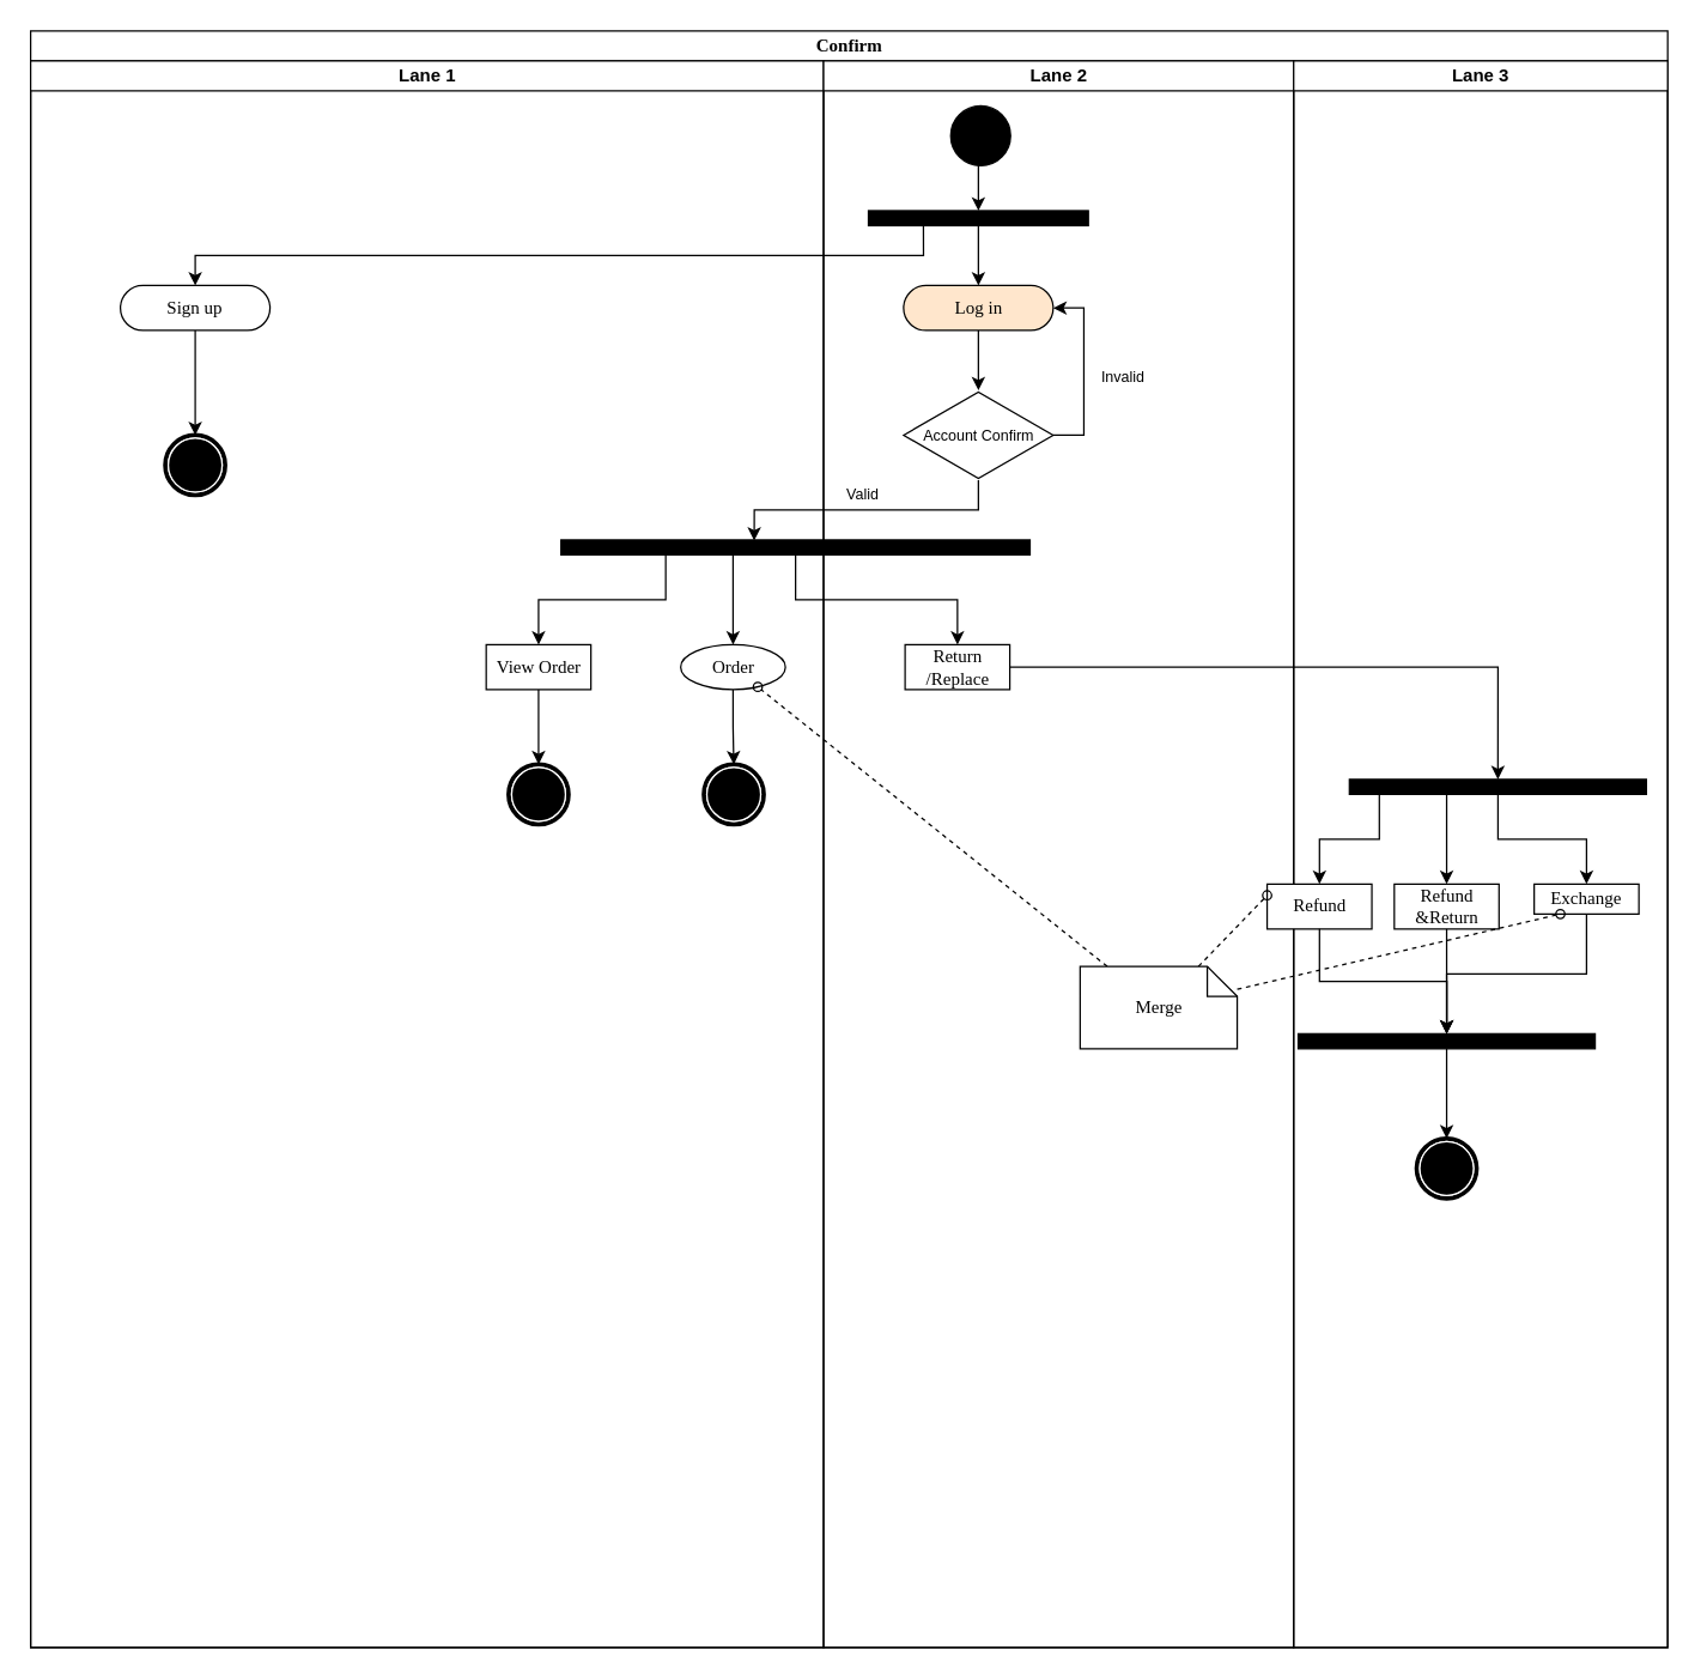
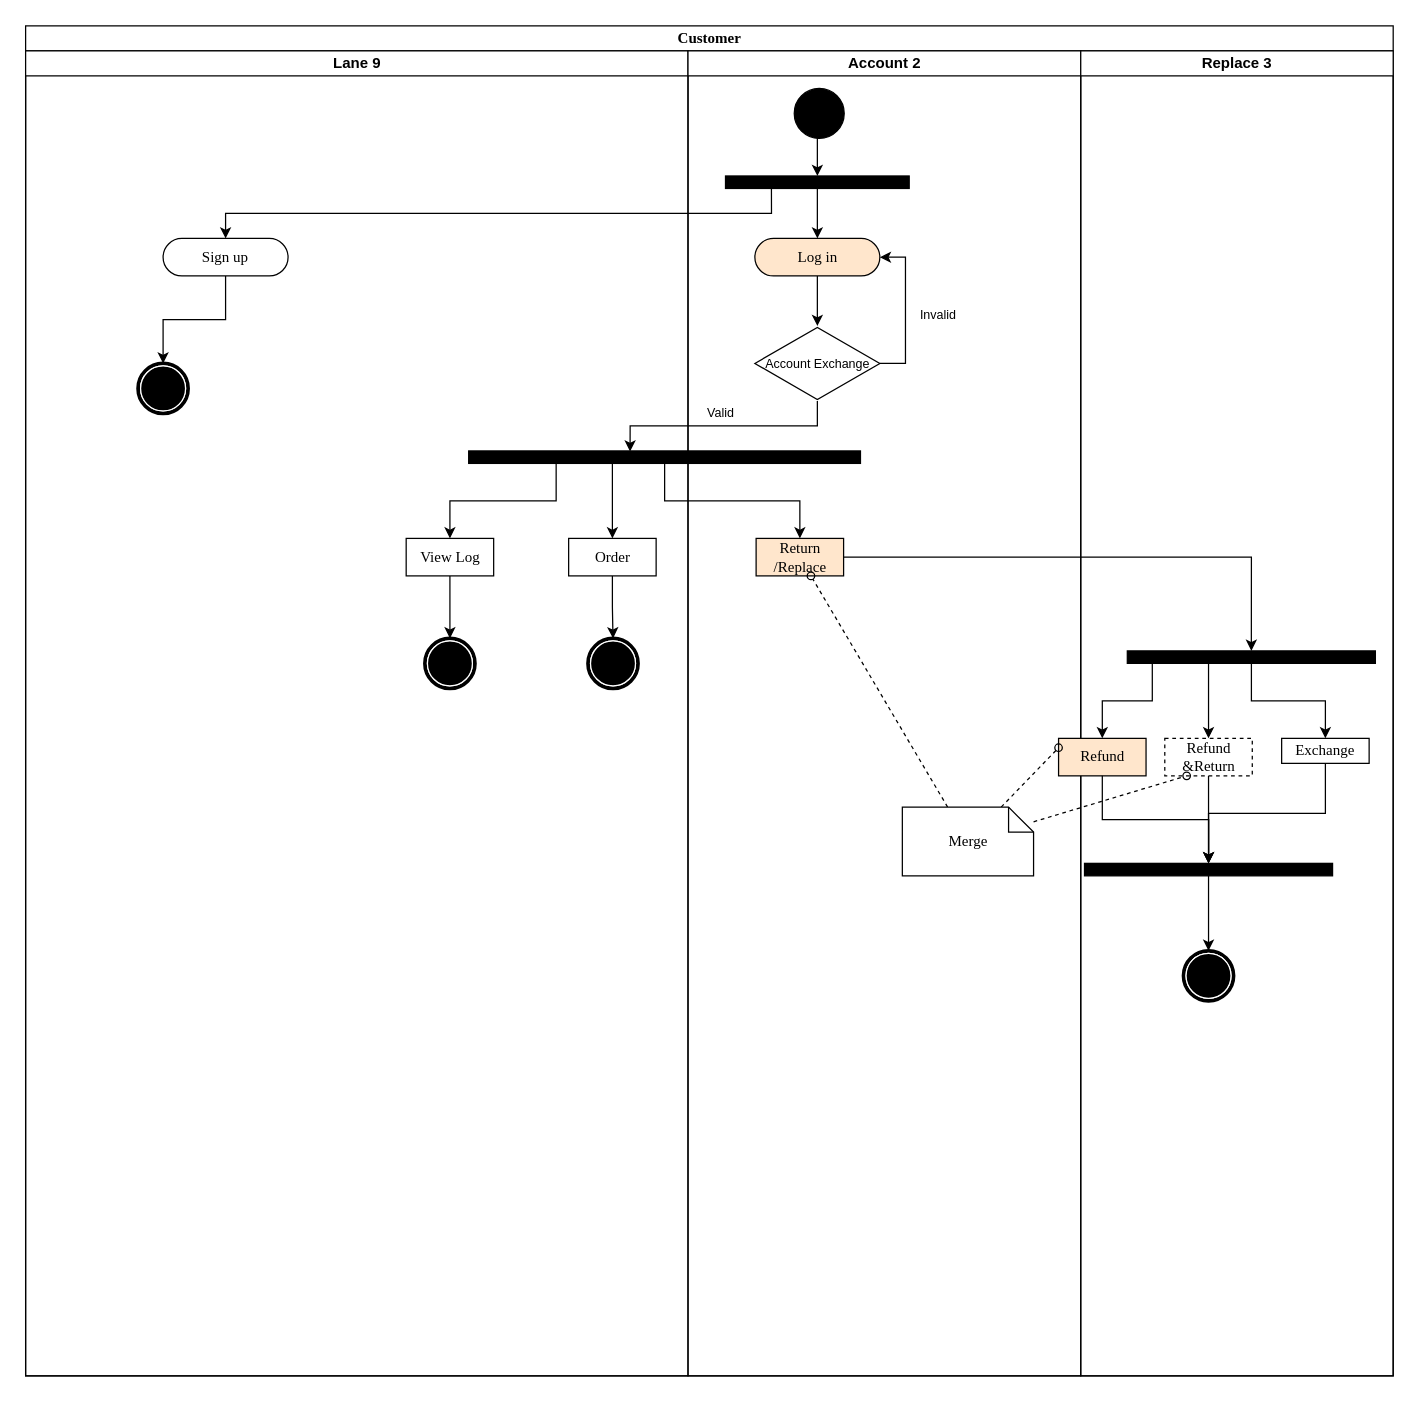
  <mxCell id="0" />
  <mxCell id="1" parent="0" />
- <mxCell id="2" value="Confirm" style="swimlane;html=1;childLayout=stackLayout;startSize=20;rounded=0;shadow=0;comic=0;labelBackgroundColor=none;strokeWidth=1;fontFamily=Verdana;fontSize=12;align=center;" parent="1" vertex="1"><mxGeometry x="20" y="20" width="1094.25" height="1080" as="geometry" /></mxCell>
- <mxCell id="3" value="Lane 1" style="swimlane;html=1;startSize=20;" parent="2" vertex="1"><mxGeometry y="20" width="530" height="1060" as="geometry" /></mxCell>
+ <mxCell id="2" value="Customer" style="swimlane;html=1;childLayout=stackLayout;startSize=20;rounded=0;shadow=0;comic=0;labelBackgroundColor=none;strokeWidth=1;fontFamily=Verdana;fontSize=12;align=center;" parent="1" vertex="1"><mxGeometry x="20" y="20" width="1094.25" height="1080" as="geometry" /></mxCell>
+ <mxCell id="3" value="Lane 9" style="swimlane;html=1;startSize=20;" parent="2" vertex="1"><mxGeometry y="20" width="530" height="1060" as="geometry" /></mxCell>
  <mxCell id="4" style="edgeStyle=orthogonalEdgeStyle;rounded=0;orthogonalLoop=1;jettySize=auto;html=1;entryX=0.5;entryY=0;entryDx=0;entryDy=0;" edge="1" parent="3" source="5" target="6"><mxGeometry relative="1" as="geometry" /></mxCell>
- <mxCell id="5" value="Sign up" style="rounded=1;whiteSpace=wrap;html=1;shadow=0;comic=0;labelBackgroundColor=none;strokeWidth=1;fontFamily=Verdana;fontSize=12;align=center;arcSize=50;" parent="3" vertex="1"><mxGeometry x="60" y="150" width="100" height="30" as="geometry" /></mxCell>
+ <mxCell id="5" value="Sign up" style="rounded=1;whiteSpace=wrap;html=1;shadow=0;comic=0;labelBackgroundColor=none;strokeWidth=1;fontFamily=Verdana;fontSize=12;align=center;arcSize=50;" parent="3" vertex="1"><mxGeometry x="110" y="150" width="100" height="30" as="geometry" /></mxCell>
  <mxCell id="6" value="" style="shape=mxgraph.bpmn.shape;html=1;verticalLabelPosition=bottom;labelBackgroundColor=#ffffff;verticalAlign=top;perimeter=ellipsePerimeter;outline=end;symbol=terminate;rounded=0;shadow=0;comic=0;strokeWidth=1;fontFamily=Verdana;fontSize=12;align=center;" vertex="1" parent="3"><mxGeometry x="90" y="250" width="40" height="40" as="geometry" /></mxCell>
  <mxCell id="7" value="" style="shape=mxgraph.bpmn.shape;html=1;verticalLabelPosition=bottom;labelBackgroundColor=#ffffff;verticalAlign=top;perimeter=ellipsePerimeter;outline=end;symbol=terminate;rounded=0;shadow=0;comic=0;strokeWidth=1;fontFamily=Verdana;fontSize=12;align=center;" vertex="1" parent="3"><mxGeometry x="450" y="470" width="40" height="40" as="geometry" /></mxCell>
  <mxCell id="8" style="edgeStyle=orthogonalEdgeStyle;rounded=0;orthogonalLoop=1;jettySize=auto;html=1;exitX=0.25;exitY=1;exitDx=0;exitDy=0;entryX=0.5;entryY=0;entryDx=0;entryDy=0;endArrow=classic;endFill=1;" parent="2" source="12" target="5" edge="1"><mxGeometry relative="1" as="geometry" /></mxCell>
  <mxCell id="9" style="edgeStyle=orthogonalEdgeStyle;rounded=0;orthogonalLoop=1;jettySize=auto;html=1;entryX=0.5;entryY=0;entryDx=0;entryDy=0;fontSize=10;endArrow=classic;endFill=1;" parent="2" source="26" target="31" edge="1"><mxGeometry relative="1" as="geometry" /></mxCell>
- <mxCell id="10" value="Lane 2" style="swimlane;html=1;startSize=20;" parent="2" vertex="1"><mxGeometry x="530" y="20" width="314.25" height="1060" as="geometry" /></mxCell>
+ <mxCell id="10" value="Account 2" style="swimlane;html=1;startSize=20;" parent="2" vertex="1"><mxGeometry x="530" y="20" width="314.25" height="1060" as="geometry" /></mxCell>
  <mxCell id="11" style="edgeStyle=orthogonalEdgeStyle;rounded=0;orthogonalLoop=1;jettySize=auto;html=1;entryX=0.5;entryY=0;entryDx=0;entryDy=0;endArrow=classic;endFill=1;" parent="10" source="12" target="16" edge="1"><mxGeometry relative="1" as="geometry" /></mxCell>
  <mxCell id="12" value="" style="whiteSpace=wrap;html=1;rounded=0;shadow=0;comic=0;labelBackgroundColor=none;strokeWidth=1;fillColor=#000000;fontFamily=Verdana;fontSize=12;align=center;rotation=0;" parent="10" vertex="1"><mxGeometry x="30" y="100" width="147" height="10" as="geometry" /></mxCell>
  <mxCell id="13" style="edgeStyle=orthogonalEdgeStyle;rounded=0;orthogonalLoop=1;jettySize=auto;html=1;exitX=0.5;exitY=1;exitDx=0;exitDy=0;entryX=0.5;entryY=0;entryDx=0;entryDy=0;" parent="10" source="14" target="12" edge="1"><mxGeometry relative="1" as="geometry" /></mxCell>
  <mxCell id="14" value="" style="ellipse;whiteSpace=wrap;html=1;rounded=0;shadow=0;comic=0;labelBackgroundColor=none;strokeWidth=1;fillColor=#000000;fontFamily=Verdana;fontSize=12;align=center;" parent="10" vertex="1"><mxGeometry x="85" y="30" width="40" height="40" as="geometry" /></mxCell>
  <mxCell id="15" style="edgeStyle=orthogonalEdgeStyle;rounded=0;orthogonalLoop=1;jettySize=auto;html=1;exitX=0.5;exitY=1;exitDx=0;exitDy=0;endArrow=classic;endFill=1;" parent="10" source="16" target="18" edge="1"><mxGeometry relative="1" as="geometry" /></mxCell>
  <mxCell id="16" value="Log in" style="rounded=1;whiteSpace=wrap;html=1;shadow=0;comic=0;labelBackgroundColor=none;strokeWidth=1;fontFamily=Verdana;fontSize=12;align=center;arcSize=50;fillColor=#ffe6cc;" parent="10" vertex="1"><mxGeometry x="53.5" y="150" width="100" height="30" as="geometry" /></mxCell>
  <mxCell id="17" value="Invalid" style="edgeStyle=orthogonalEdgeStyle;rounded=0;orthogonalLoop=1;jettySize=auto;html=1;entryX=1;entryY=0.5;entryDx=0;entryDy=0;fontSize=10;endArrow=classic;endFill=1;" parent="10" source="18" target="16" edge="1"><mxGeometry x="-0.04" y="-26" relative="1" as="geometry"><Array as="points"><mxPoint x="174" y="250" /><mxPoint x="174" y="165" /></Array><mxPoint as="offset" /></mxGeometry></mxCell>
- <mxCell id="18" value="&lt;font style=&quot;font-size: 10px;&quot;&gt;Account Confirm&lt;/font&gt;" style="html=1;whiteSpace=wrap;aspect=fixed;shape=isoRectangle;" parent="10" vertex="1"><mxGeometry x="53.5" y="220" width="100" height="60" as="geometry" /></mxCell>
+ <mxCell id="18" value="&lt;font style=&quot;font-size: 10px;&quot;&gt;Account Exchange&lt;/font&gt;" style="html=1;whiteSpace=wrap;aspect=fixed;shape=isoRectangle;" parent="10" vertex="1"><mxGeometry x="53.5" y="220" width="100" height="60" as="geometry" /></mxCell>
  <mxCell id="19" value="" style="whiteSpace=wrap;html=1;rounded=0;shadow=0;comic=0;labelBackgroundColor=none;strokeWidth=1;fillColor=#000000;fontFamily=Verdana;fontSize=12;align=center;rotation=0;" parent="10" vertex="1"><mxGeometry x="-175.5" y="320" width="313.5" height="10" as="geometry" /></mxCell>
  <mxCell id="20" style="edgeStyle=orthogonalEdgeStyle;rounded=0;orthogonalLoop=1;jettySize=auto;html=1;entryX=0.412;entryY=0.05;entryDx=0;entryDy=0;entryPerimeter=0;fontSize=10;endArrow=classic;endFill=1;" parent="10" source="18" target="19" edge="1"><mxGeometry relative="1" as="geometry" /></mxCell>
  <mxCell id="21" value="Valid" style="edgeLabel;html=1;align=center;verticalAlign=middle;resizable=0;points=[];fontSize=10;" parent="20" vertex="1" connectable="0"><mxGeometry x="-0.013" y="-2" relative="1" as="geometry"><mxPoint x="-4" y="-10" as="offset" /></mxGeometry></mxCell>
- <mxCell id="22" value="View Order" style="rounded=0;whiteSpace=wrap;html=1;shadow=0;comic=0;labelBackgroundColor=none;strokeWidth=1;fontFamily=Verdana;fontSize=12;align=center;arcSize=50;" parent="10" vertex="1"><mxGeometry x="-225.5" y="390" width="70" height="30" as="geometry" /></mxCell>
+ <mxCell id="22" value="View Log" style="rounded=0;whiteSpace=wrap;html=1;shadow=0;comic=0;labelBackgroundColor=none;strokeWidth=1;fontFamily=Verdana;fontSize=12;align=center;arcSize=50;" parent="10" vertex="1"><mxGeometry x="-225.5" y="390" width="70" height="30" as="geometry" /></mxCell>
  <mxCell id="23" style="edgeStyle=orthogonalEdgeStyle;rounded=0;orthogonalLoop=1;jettySize=auto;html=1;entryX=0.5;entryY=0;entryDx=0;entryDy=0;fontSize=10;endArrow=classic;endFill=1;" parent="10" source="19" target="22" edge="1"><mxGeometry relative="1" as="geometry"><Array as="points"><mxPoint x="-105.5" y="360" /><mxPoint x="-190.5" y="360" /></Array></mxGeometry></mxCell>
- <mxCell id="24" value="Order" style="ellipse;whiteSpace=wrap;html=1;shadow=0;comic=0;labelBackgroundColor=none;strokeWidth=1;fontFamily=Verdana;fontSize=12;align=center;arcSize=50;" parent="10" vertex="1"><mxGeometry x="-95.5" y="390" width="70" height="30" as="geometry" /></mxCell>
+ <mxCell id="24" value="Order" style="rounded=0;whiteSpace=wrap;html=1;shadow=0;comic=0;labelBackgroundColor=none;strokeWidth=1;fontFamily=Verdana;fontSize=12;align=center;arcSize=50;" parent="10" vertex="1"><mxGeometry x="-95.5" y="390" width="70" height="30" as="geometry" /></mxCell>
  <mxCell id="25" style="edgeStyle=orthogonalEdgeStyle;rounded=0;orthogonalLoop=1;jettySize=auto;html=1;entryX=0.5;entryY=0;entryDx=0;entryDy=0;fontSize=10;endArrow=classic;endFill=1;" parent="10" source="19" target="24" edge="1"><mxGeometry relative="1" as="geometry"><Array as="points"><mxPoint x="-60.5" y="350" /><mxPoint x="-60.5" y="350" /></Array></mxGeometry></mxCell>
- <mxCell id="26" value="Return&lt;br&gt;/Replace" style="rounded=0;whiteSpace=wrap;html=1;shadow=0;comic=0;labelBackgroundColor=none;strokeWidth=1;fontFamily=Verdana;fontSize=12;align=center;arcSize=50;" parent="10" vertex="1"><mxGeometry x="54.5" y="390" width="70" height="30" as="geometry" /></mxCell>
+ <mxCell id="26" value="Return&lt;br&gt;/Replace" style="rounded=0;whiteSpace=wrap;html=1;shadow=0;comic=0;labelBackgroundColor=none;strokeWidth=1;fontFamily=Verdana;fontSize=12;align=center;arcSize=50;fillColor=#ffe6cc;" parent="10" vertex="1"><mxGeometry x="54.5" y="390" width="70" height="30" as="geometry" /></mxCell>
  <mxCell id="27" style="edgeStyle=orthogonalEdgeStyle;rounded=0;orthogonalLoop=1;jettySize=auto;html=1;entryX=0.5;entryY=0;entryDx=0;entryDy=0;fontSize=10;endArrow=classic;endFill=1;" parent="10" source="19" target="26" edge="1"><mxGeometry relative="1" as="geometry" /></mxCell>
  <mxCell id="28" value="" style="shape=mxgraph.bpmn.shape;html=1;verticalLabelPosition=bottom;labelBackgroundColor=#ffffff;verticalAlign=top;perimeter=ellipsePerimeter;outline=end;symbol=terminate;rounded=0;shadow=0;comic=0;strokeWidth=1;fontFamily=Verdana;fontSize=12;align=center;" parent="10" vertex="1"><mxGeometry x="-210.5" y="470" width="40" height="40" as="geometry" /></mxCell>
  <mxCell id="29" style="edgeStyle=orthogonalEdgeStyle;rounded=0;orthogonalLoop=1;jettySize=auto;html=1;entryX=0.5;entryY=0;entryDx=0;entryDy=0;fontSize=10;endArrow=classic;endFill=1;" parent="10" source="22" target="28" edge="1"><mxGeometry relative="1" as="geometry" /></mxCell>
- <mxCell id="30" value="Lane 3" style="swimlane;html=1;startSize=20;" parent="2" vertex="1"><mxGeometry x="844.25" y="20" width="250" height="1060" as="geometry" /></mxCell>
+ <mxCell id="30" value="Replace 3" style="swimlane;html=1;startSize=20;" parent="2" vertex="1"><mxGeometry x="844.25" y="20" width="250" height="1060" as="geometry" /></mxCell>
  <mxCell id="31" value="" style="whiteSpace=wrap;html=1;rounded=0;shadow=0;comic=0;labelBackgroundColor=none;strokeWidth=1;fillColor=#000000;fontFamily=Verdana;fontSize=12;align=center;rotation=0;" parent="30" vertex="1"><mxGeometry x="37.25" y="480" width="198.5" height="10" as="geometry" /></mxCell>
- <mxCell id="32" value="Refund" style="rounded=0;whiteSpace=wrap;html=1;shadow=0;comic=0;labelBackgroundColor=none;strokeWidth=1;fontFamily=Verdana;fontSize=12;align=center;arcSize=50;" parent="30" vertex="1"><mxGeometry x="-17.75" y="550" width="70" height="30" as="geometry" /></mxCell>
+ <mxCell id="32" value="Refund" style="rounded=0;whiteSpace=wrap;html=1;shadow=0;comic=0;labelBackgroundColor=none;strokeWidth=1;fontFamily=Verdana;fontSize=12;align=center;arcSize=50;fillColor=#ffe6cc;" parent="30" vertex="1"><mxGeometry x="-17.75" y="550" width="70" height="30" as="geometry" /></mxCell>
  <mxCell id="33" style="edgeStyle=orthogonalEdgeStyle;rounded=0;orthogonalLoop=1;jettySize=auto;html=1;entryX=0.5;entryY=0;entryDx=0;entryDy=0;fontSize=10;endArrow=classic;endFill=1;" parent="30" source="31" target="32" edge="1"><mxGeometry relative="1" as="geometry"><Array as="points"><mxPoint x="57.25" y="520" /><mxPoint x="17.25" y="520" /></Array></mxGeometry></mxCell>
  <mxCell id="34" value="Exchange" style="rounded=0;whiteSpace=wrap;html=1;shadow=0;comic=0;labelBackgroundColor=none;strokeWidth=1;fontFamily=Verdana;fontSize=12;align=center;arcSize=50;" parent="30" vertex="1"><mxGeometry x="160.75" y="550" width="70" height="20" as="geometry" /></mxCell>
  <mxCell id="35" style="edgeStyle=orthogonalEdgeStyle;rounded=0;orthogonalLoop=1;jettySize=auto;html=1;entryX=0.5;entryY=0;entryDx=0;entryDy=0;fontSize=10;endArrow=classic;endFill=1;" parent="30" source="31" target="34" edge="1"><mxGeometry relative="1" as="geometry" /></mxCell>
- <mxCell id="36" value="Refund&lt;br&gt;&amp;amp;Return" style="rounded=0;whiteSpace=wrap;html=1;shadow=0;comic=0;labelBackgroundColor=none;strokeWidth=1;fontFamily=Verdana;fontSize=12;align=center;arcSize=50;" parent="30" vertex="1"><mxGeometry x="67.25" y="550" width="70" height="30" as="geometry" /></mxCell>
+ <mxCell id="36" value="Refund&lt;br&gt;&amp;amp;Return" style="rounded=0;whiteSpace=wrap;html=1;shadow=0;comic=0;labelBackgroundColor=none;strokeWidth=1;fontFamily=Verdana;fontSize=12;align=center;arcSize=50;dashed=1;" parent="30" vertex="1"><mxGeometry x="67.25" y="550" width="70" height="30" as="geometry" /></mxCell>
  <mxCell id="37" style="edgeStyle=orthogonalEdgeStyle;rounded=0;orthogonalLoop=1;jettySize=auto;html=1;entryX=0.5;entryY=0;entryDx=0;entryDy=0;fontSize=10;endArrow=classic;endFill=1;" parent="30" source="31" target="36" edge="1"><mxGeometry relative="1" as="geometry"><Array as="points"><mxPoint x="102.25" y="510" /><mxPoint x="102.25" y="510" /></Array></mxGeometry></mxCell>
  <mxCell id="38" value="" style="whiteSpace=wrap;html=1;rounded=0;shadow=0;comic=0;labelBackgroundColor=none;strokeWidth=1;fillColor=#000000;fontFamily=Verdana;fontSize=12;align=center;rotation=0;" parent="30" vertex="1"><mxGeometry x="3" y="650" width="198.5" height="10" as="geometry" /></mxCell>
  <mxCell id="39" style="edgeStyle=orthogonalEdgeStyle;rounded=0;orthogonalLoop=1;jettySize=auto;html=1;fontSize=10;endArrow=classic;endFill=1;" parent="30" source="32" target="38" edge="1"><mxGeometry relative="1" as="geometry" /></mxCell>
  <mxCell id="40" style="edgeStyle=orthogonalEdgeStyle;rounded=0;orthogonalLoop=1;jettySize=auto;html=1;entryX=0.5;entryY=0;entryDx=0;entryDy=0;fontSize=10;endArrow=classic;endFill=1;" parent="30" source="34" target="38" edge="1"><mxGeometry relative="1" as="geometry" /></mxCell>
  <mxCell id="41" style="edgeStyle=orthogonalEdgeStyle;rounded=0;orthogonalLoop=1;jettySize=auto;html=1;exitX=0.5;exitY=0;exitDx=0;exitDy=0;exitPerimeter=0;entryX=0;entryY=0.5;entryDx=0;entryDy=0;fontSize=10;endArrow=classic;endFill=1;dashed=1;strokeColor=none;" parent="30" source="45" target="32" edge="1"><mxGeometry relative="1" as="geometry" /></mxCell>
  <mxCell id="42" style="rounded=0;orthogonalLoop=1;jettySize=auto;html=1;entryX=0;entryY=0.25;entryDx=0;entryDy=0;dashed=1;fontSize=10;endArrow=oval;endFill=0;" parent="30" source="45" target="32" edge="1"><mxGeometry relative="1" as="geometry" /></mxCell>
- <mxCell id="43" style="edgeStyle=none;rounded=0;orthogonalLoop=1;jettySize=auto;html=1;dashed=1;fontSize=10;endArrow=oval;endFill=0;" parent="30" source="45" target="24" edge="1"><mxGeometry relative="1" as="geometry" /></mxCell>
- <mxCell id="44" style="edgeStyle=none;rounded=0;orthogonalLoop=1;jettySize=auto;html=1;entryX=0.25;entryY=1;entryDx=0;entryDy=0;dashed=1;fontSize=10;endArrow=oval;endFill=0;" parent="30" source="45" target="34" edge="1"><mxGeometry relative="1" as="geometry" /></mxCell>
+ <mxCell id="43" style="edgeStyle=none;rounded=0;orthogonalLoop=1;jettySize=auto;html=1;entryX=0.25;entryY=1;entryDx=0;entryDy=0;dashed=1;fontSize=10;endArrow=oval;endFill=0;" parent="30" source="45" target="36" edge="1"><mxGeometry relative="1" as="geometry" /></mxCell>
+ <mxCell id="44" style="edgeStyle=none;rounded=0;orthogonalLoop=1;jettySize=auto;html=1;dashed=1;fontSize=10;endArrow=oval;endFill=0;" parent="30" source="45" target="26" edge="1"><mxGeometry relative="1" as="geometry" /></mxCell>
  <mxCell id="45" value="Merge" style="shape=note;whiteSpace=wrap;html=1;rounded=0;shadow=0;comic=0;labelBackgroundColor=none;strokeWidth=1;fontFamily=Verdana;fontSize=12;align=center;size=20;" parent="30" vertex="1"><mxGeometry x="-142.75" y="605" width="105" height="55" as="geometry" /></mxCell>
  <mxCell id="46" value="" style="shape=mxgraph.bpmn.shape;html=1;verticalLabelPosition=bottom;labelBackgroundColor=#ffffff;verticalAlign=top;perimeter=ellipsePerimeter;outline=end;symbol=terminate;rounded=0;shadow=0;comic=0;strokeWidth=1;fontFamily=Verdana;fontSize=12;align=center;" parent="30" vertex="1"><mxGeometry x="82.25" y="720" width="40" height="40" as="geometry" /></mxCell>
  <mxCell id="47" style="edgeStyle=none;rounded=0;orthogonalLoop=1;jettySize=auto;html=1;entryX=0.5;entryY=0;entryDx=0;entryDy=0;fontSize=10;endArrow=classic;endFill=1;" parent="30" source="38" target="46" edge="1"><mxGeometry relative="1" as="geometry" /></mxCell>
  <mxCell id="48" style="edgeStyle=orthogonalEdgeStyle;rounded=0;orthogonalLoop=1;jettySize=auto;html=1;fontSize=10;endArrow=classic;endFill=1;" parent="30" source="36" edge="1"><mxGeometry relative="1" as="geometry"><mxPoint x="102.25" y="650" as="targetPoint" /></mxGeometry></mxCell>
  <mxCell id="49" style="edgeStyle=orthogonalEdgeStyle;rounded=0;orthogonalLoop=1;jettySize=auto;html=1;entryX=0.5;entryY=0;entryDx=0;entryDy=0;" edge="1" parent="2" source="24" target="7"><mxGeometry relative="1" as="geometry" /></mxCell>
